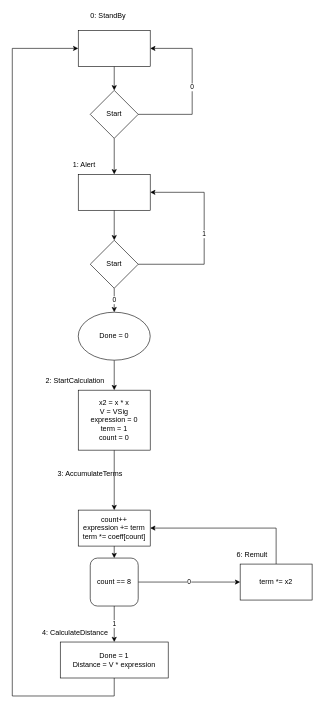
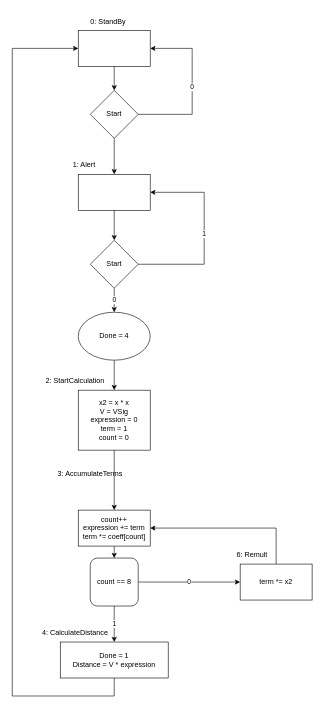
  <mxCell id="0" />
  <mxCell id="1" parent="0" />
  <mxCell id="2" style="edgeStyle=orthogonalEdgeStyle;rounded=0;orthogonalLoop=1;jettySize=auto;html=1;exitX=0.5;exitY=1;exitDx=0;exitDy=0;entryX=0.5;entryY=0;entryDx=0;entryDy=0;" edge="1" parent="1" source="3" target="6"><mxGeometry relative="1" as="geometry" /></mxCell>
  <mxCell id="3" value="" style="rounded=0;whiteSpace=wrap;html=1;" vertex="1" parent="1"><mxGeometry x="130" y="50" width="120" height="60" as="geometry" /></mxCell>
  <mxCell id="4" value="0" style="edgeStyle=orthogonalEdgeStyle;rounded=0;orthogonalLoop=1;jettySize=auto;html=1;exitX=1;exitY=0.5;exitDx=0;exitDy=0;entryX=1;entryY=0.5;entryDx=0;entryDy=0;" edge="1" parent="1" source="6" target="3"><mxGeometry relative="1" as="geometry"><Array as="points"><mxPoint x="320" y="190" /><mxPoint x="320" y="80" /></Array></mxGeometry></mxCell>
  <mxCell id="5" style="edgeStyle=orthogonalEdgeStyle;rounded=0;orthogonalLoop=1;jettySize=auto;html=1;exitX=0.5;exitY=1;exitDx=0;exitDy=0;entryX=0.5;entryY=0;entryDx=0;entryDy=0;" edge="1" parent="1" source="6" target="8"><mxGeometry relative="1" as="geometry" /></mxCell>
  <mxCell id="6" value="Start" style="rhombus;whiteSpace=wrap;html=1;" vertex="1" parent="1"><mxGeometry x="150" y="150" width="80" height="80" as="geometry" /></mxCell>
  <mxCell id="7" style="edgeStyle=orthogonalEdgeStyle;rounded=0;orthogonalLoop=1;jettySize=auto;html=1;exitX=0.5;exitY=1;exitDx=0;exitDy=0;entryX=0.5;entryY=0;entryDx=0;entryDy=0;" edge="1" parent="1" source="8" target="13"><mxGeometry relative="1" as="geometry" /></mxCell>
  <mxCell id="8" value="" style="rounded=0;whiteSpace=wrap;html=1;" vertex="1" parent="1"><mxGeometry x="130" y="290" width="120" height="60" as="geometry" /></mxCell>
- <mxCell id="9" value="0: StandBy" style="text;html=1;strokeColor=none;fillColor=none;align=center;verticalAlign=middle;whiteSpace=wrap;rounded=0;" vertex="1" parent="1"><mxGeometry x="130" y="10" width="100" height="30" as="geometry" /></mxCell>
+ <mxCell id="9" value="0: StandBy" style="text;html=1;strokeColor=none;fillColor=none;align=center;verticalAlign=middle;whiteSpace=wrap;rounded=0;" vertex="1" parent="1"><mxGeometry x="130" y="20" width="100" height="30" as="geometry" /></mxCell>
  <mxCell id="10" value="1: Alert" style="text;html=1;strokeColor=none;fillColor=none;align=center;verticalAlign=middle;whiteSpace=wrap;rounded=0;" vertex="1" parent="1"><mxGeometry x="90" y="260" width="100" height="30" as="geometry" /></mxCell>
  <mxCell id="11" value="1" style="edgeStyle=orthogonalEdgeStyle;rounded=0;orthogonalLoop=1;jettySize=auto;html=1;exitX=1;exitY=0.5;exitDx=0;exitDy=0;entryX=1;entryY=0.5;entryDx=0;entryDy=0;" edge="1" parent="1" source="13" target="8"><mxGeometry relative="1" as="geometry"><Array as="points"><mxPoint x="340" y="440" /><mxPoint x="340" y="320" /></Array></mxGeometry></mxCell>
  <mxCell id="12" value="0" style="edgeStyle=orthogonalEdgeStyle;rounded=0;orthogonalLoop=1;jettySize=auto;html=1;exitX=0.5;exitY=1;exitDx=0;exitDy=0;entryX=0.5;entryY=0;entryDx=0;entryDy=0;" edge="1" parent="1" source="13" target="18"><mxGeometry relative="1" as="geometry" /></mxCell>
  <mxCell id="13" value="Start" style="rhombus;whiteSpace=wrap;html=1;" vertex="1" parent="1"><mxGeometry x="150" y="400" width="80" height="80" as="geometry" /></mxCell>
  <mxCell id="14" style="edgeStyle=orthogonalEdgeStyle;rounded=0;orthogonalLoop=1;jettySize=auto;html=1;exitX=0.5;exitY=1;exitDx=0;exitDy=0;entryX=0.5;entryY=0;entryDx=0;entryDy=0;" edge="1" parent="1" source="15" target="20"><mxGeometry relative="1" as="geometry" /></mxCell>
  <mxCell id="15" value="x2 = x * x&lt;br&gt;V = VSig&lt;br&gt;expression = 0&lt;br&gt;term = 1&lt;br&gt;count = 0" style="rounded=0;whiteSpace=wrap;html=1;" vertex="1" parent="1"><mxGeometry x="130" y="650" width="120" height="100" as="geometry" /></mxCell>
  <mxCell id="16" value="2: StartCalculation" style="text;html=1;strokeColor=none;fillColor=none;align=center;verticalAlign=middle;whiteSpace=wrap;rounded=0;" vertex="1" parent="1"><mxGeometry x="60" y="620" width="130" height="30" as="geometry" /></mxCell>
  <mxCell id="17" style="edgeStyle=orthogonalEdgeStyle;rounded=0;orthogonalLoop=1;jettySize=auto;html=1;exitX=0.5;exitY=1;exitDx=0;exitDy=0;" edge="1" parent="1" source="18" target="15"><mxGeometry relative="1" as="geometry" /></mxCell>
- <mxCell id="18" value="Done = 0" style="ellipse;whiteSpace=wrap;html=1;" vertex="1" parent="1"><mxGeometry x="130" y="520" width="120" height="80" as="geometry" /></mxCell>
+ <mxCell id="18" value="Done = 4" style="ellipse;whiteSpace=wrap;html=1;" vertex="1" parent="1"><mxGeometry x="130" y="520" width="120" height="80" as="geometry" /></mxCell>
  <mxCell id="19" style="edgeStyle=orthogonalEdgeStyle;rounded=0;orthogonalLoop=1;jettySize=auto;html=1;exitX=0.5;exitY=1;exitDx=0;exitDy=0;entryX=0.5;entryY=0;entryDx=0;entryDy=0;" edge="1" parent="1" source="20" target="24"><mxGeometry relative="1" as="geometry" /></mxCell>
  <mxCell id="20" value="count++&lt;br&gt;expression += term&lt;br&gt;term *= coeff[count]" style="rounded=0;whiteSpace=wrap;html=1;" vertex="1" parent="1"><mxGeometry x="130" y="850" width="120" height="60" as="geometry" /></mxCell>
  <mxCell id="21" value="3: AccumulateTerms" style="text;html=1;strokeColor=none;fillColor=none;align=center;verticalAlign=middle;whiteSpace=wrap;rounded=0;" vertex="1" parent="1"><mxGeometry x="85" y="775" width="130" height="30" as="geometry" /></mxCell>
  <mxCell id="22" value="0" style="edgeStyle=orthogonalEdgeStyle;rounded=0;orthogonalLoop=1;jettySize=auto;html=1;exitX=1;exitY=0.5;exitDx=0;exitDy=0;entryX=0;entryY=0.5;entryDx=0;entryDy=0;" edge="1" parent="1" source="24" target="26"><mxGeometry relative="1" as="geometry" /></mxCell>
  <mxCell id="23" value="1" style="edgeStyle=orthogonalEdgeStyle;rounded=0;orthogonalLoop=1;jettySize=auto;html=1;exitX=0.5;exitY=1;exitDx=0;exitDy=0;entryX=0.5;entryY=0;entryDx=0;entryDy=0;" edge="1" parent="1" source="24" target="29"><mxGeometry relative="1" as="geometry" /></mxCell>
  <mxCell id="24" value="count == 8" style="whiteSpace=wrap;html=1;rounded=1;" vertex="1" parent="1"><mxGeometry x="150" y="930" width="80" height="80" as="geometry" /></mxCell>
  <mxCell id="25" style="edgeStyle=orthogonalEdgeStyle;rounded=0;orthogonalLoop=1;jettySize=auto;html=1;exitX=0.5;exitY=0;exitDx=0;exitDy=0;entryX=1;entryY=0.5;entryDx=0;entryDy=0;" edge="1" parent="1" source="26" target="20"><mxGeometry relative="1" as="geometry" /></mxCell>
  <mxCell id="26" value="term *= x2" style="rounded=0;whiteSpace=wrap;html=1;" vertex="1" parent="1"><mxGeometry x="400" y="940" width="120" height="60" as="geometry" /></mxCell>
  <mxCell id="27" value="6: Remult" style="text;html=1;strokeColor=none;fillColor=none;align=center;verticalAlign=middle;whiteSpace=wrap;rounded=0;" vertex="1" parent="1"><mxGeometry x="380" y="910" width="80" height="30" as="geometry" /></mxCell>
  <mxCell id="28" style="edgeStyle=orthogonalEdgeStyle;rounded=0;orthogonalLoop=1;jettySize=auto;html=1;exitX=0.5;exitY=1;exitDx=0;exitDy=0;entryX=0;entryY=0.5;entryDx=0;entryDy=0;" edge="1" parent="1" source="29" target="3"><mxGeometry relative="1" as="geometry"><Array as="points"><mxPoint x="190" y="1160" /><mxPoint x="20" y="1160" /><mxPoint x="20" y="80" /></Array></mxGeometry></mxCell>
  <mxCell id="29" value="Done = 1&lt;br&gt;Distance = V * expression" style="rounded=0;whiteSpace=wrap;html=1;" vertex="1" parent="1"><mxGeometry x="100" y="1070" width="180" height="60" as="geometry" /></mxCell>
  <mxCell id="30" value="4: CalculateDistance" style="text;html=1;strokeColor=none;fillColor=none;align=center;verticalAlign=middle;whiteSpace=wrap;rounded=0;" vertex="1" parent="1"><mxGeometry x="60" y="1040" width="130" height="30" as="geometry" /></mxCell>
